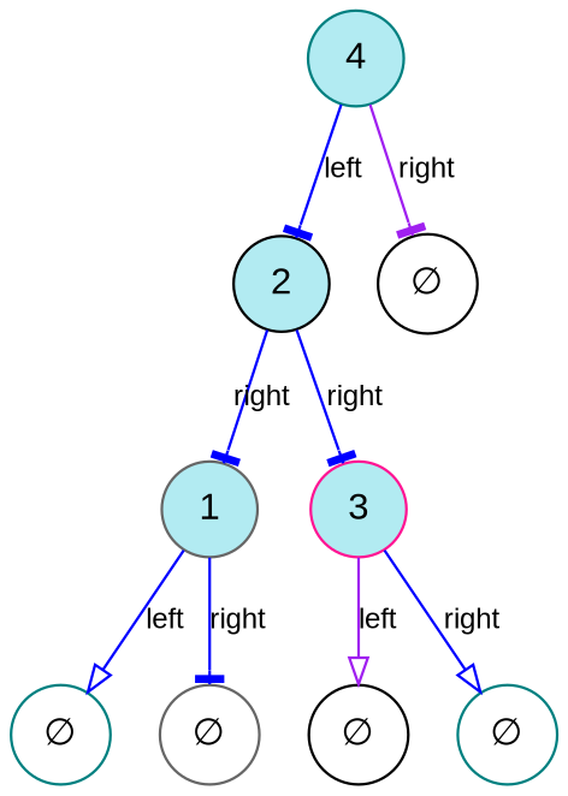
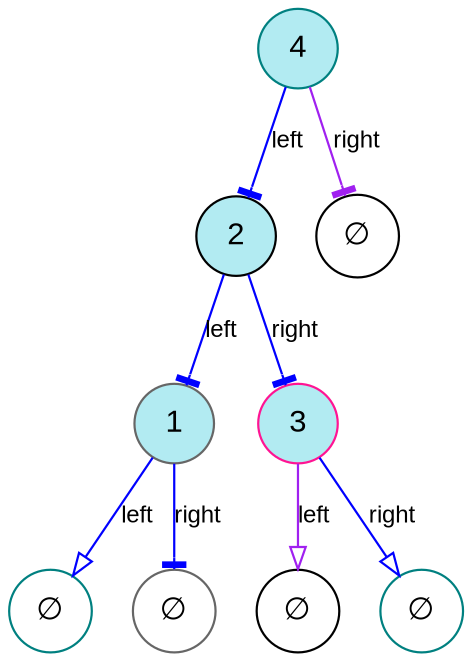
  digraph {
    fontname="Liberation Sans"
    splines=false
    node [color=teal fillcolor="#ffffff" fontcolor="#000000" fontname="Liberation Sans" shape=circle style=filled]
    edge [arrowhead=tee color=blue fontcolor="#000000" fontname="Liberation Sans" fontsize=11]
    n1 [fillcolor="#b2ebf2" label=4]
    n2 [color=black fillcolor="#b2ebf2" label=2]
    n3 [color=black label="∅"]
    n4 [color=gray40 fillcolor="#b2ebf2" label=1]
    n5 [color=deeppink fillcolor="#b2ebf2" label=3]
    n6 [label="∅"]
    n7 [color=gray40 label="∅"]
    n8 [color=black label="∅"]
    n9 [label="∅"]
    n1 -> n2 [label=left]
    n1 -> n3 [color=purple label=right]
-   n2 -> n4 [label=right]
+   n2 -> n4 [label=left]
    n2 -> n5 [label=right]
    n4 -> n6 [arrowhead=onormal label=left]
    n4 -> n7 [label=right]
    n5 -> n8 [arrowhead=onormal color=purple label=left]
    n5 -> n9 [arrowhead=onormal label=right]
  }
